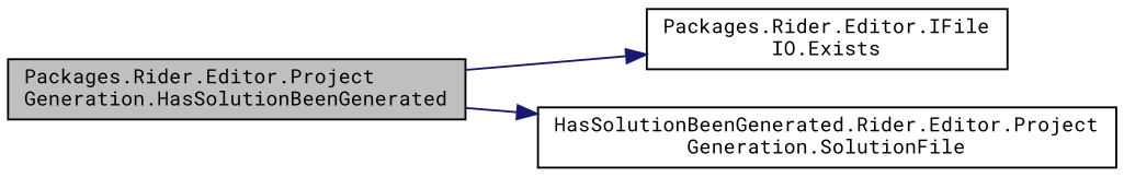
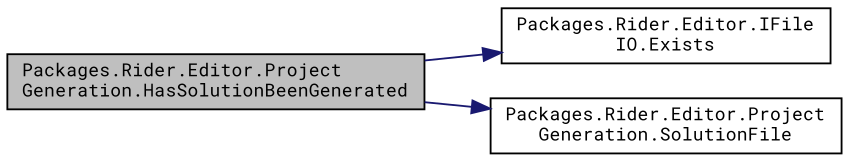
  digraph {
    rankdir=LR
    fontname="Roboto Mono"
    node [color=black fillcolor=white fontname="Roboto Mono" fontsize=10 shape=record style=filled]
    edge [color=midnightblue fontname="Roboto Mono" fontsize=10 labelfontname=Helvetica labelfontsize=10 style=solid]
    n1 [fillcolor=grey75 fontcolor=black height=0.2 label="Packages.Rider.Editor.Project\lGeneration.HasSolutionBeenGenerated" width=0.4]
    n2 [height=0.2 label="Packages.Rider.Editor.IFile\lIO.Exists" width=0.4]
-   n3 [height=0.2 label="HasSolutionBeenGenerated.Rider.Editor.Project\lGeneration.SolutionFile" width=0.4]
+   n3 [height=0.2 label="Packages.Rider.Editor.Project\lGeneration.SolutionFile" width=0.4]
    n1 -> n2
    n1 -> n3
  }
